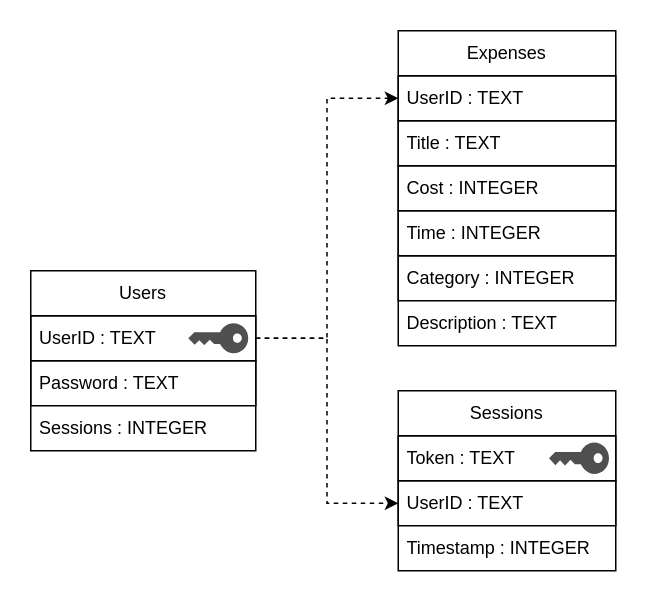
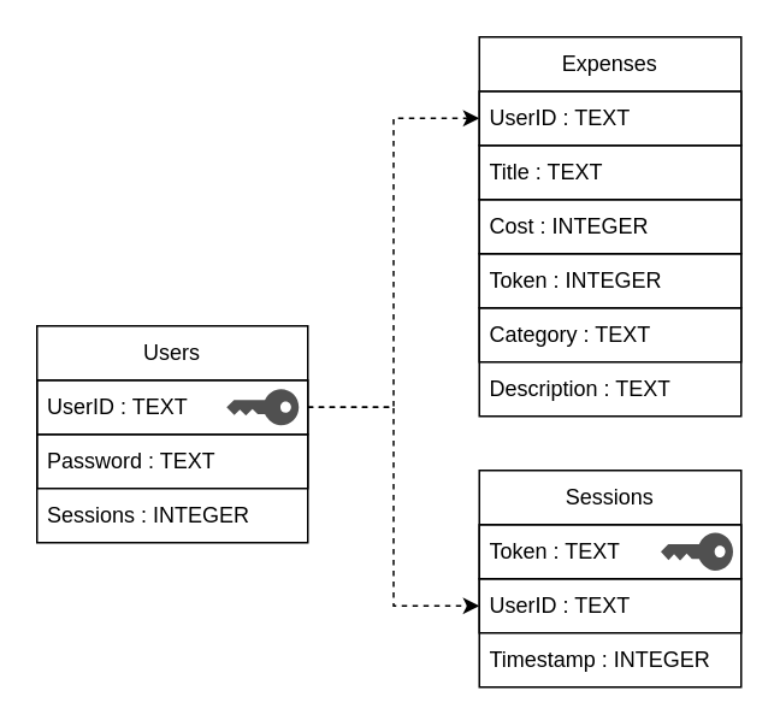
  <mxCell id="0" />
  <mxCell id="1" parent="0" />
  <mxCell id="2" value="Expenses" style="swimlane;fontStyle=0;childLayout=stackLayout;horizontal=1;startSize=30;horizontalStack=0;resizeParent=1;resizeParentMax=0;resizeLast=0;collapsible=1;marginBottom=0;whiteSpace=wrap;html=1;strokeColor=default;" vertex="1" parent="1"><mxGeometry x="265" y="20" width="145" height="210" as="geometry" /></mxCell>
  <mxCell id="3" value="UserID : TEXT" style="text;strokeColor=default;fillColor=none;align=left;verticalAlign=middle;spacingLeft=4;spacingRight=4;overflow=hidden;points=[[0,0.5],[1,0.5]];portConstraint=eastwest;rotatable=0;whiteSpace=wrap;html=1;" vertex="1" parent="2"><mxGeometry y="30" width="145" height="30" as="geometry" /></mxCell>
  <mxCell id="4" value="Title : TEXT" style="text;strokeColor=default;fillColor=none;align=left;verticalAlign=middle;spacingLeft=4;spacingRight=4;overflow=hidden;points=[[0,0.5],[1,0.5]];portConstraint=eastwest;rotatable=0;whiteSpace=wrap;html=1;" vertex="1" parent="2"><mxGeometry y="60" width="145" height="30" as="geometry" /></mxCell>
  <mxCell id="5" value="Cost : INTEGER" style="text;strokeColor=default;fillColor=none;align=left;verticalAlign=middle;spacingLeft=4;spacingRight=4;overflow=hidden;points=[[0,0.5],[1,0.5]];portConstraint=eastwest;rotatable=0;whiteSpace=wrap;html=1;" vertex="1" parent="2"><mxGeometry y="90" width="145" height="30" as="geometry" /></mxCell>
- <mxCell id="6" value="Time : INTEGER" style="text;strokeColor=default;fillColor=none;align=left;verticalAlign=middle;spacingLeft=4;spacingRight=4;overflow=hidden;points=[[0,0.5],[1,0.5]];portConstraint=eastwest;rotatable=0;whiteSpace=wrap;html=1;" vertex="1" parent="2"><mxGeometry y="120" width="145" height="30" as="geometry" /></mxCell>
- <mxCell id="7" value="Category : INTEGER" style="text;strokeColor=default;fillColor=none;align=left;verticalAlign=middle;spacingLeft=4;spacingRight=4;overflow=hidden;points=[[0,0.5],[1,0.5]];portConstraint=eastwest;rotatable=0;whiteSpace=wrap;html=1;" vertex="1" parent="2"><mxGeometry y="150" width="145" height="30" as="geometry" /></mxCell>
+ <mxCell id="6" value="Token : INTEGER" style="text;strokeColor=default;fillColor=none;align=left;verticalAlign=middle;spacingLeft=4;spacingRight=4;overflow=hidden;points=[[0,0.5],[1,0.5]];portConstraint=eastwest;rotatable=0;whiteSpace=wrap;html=1;" vertex="1" parent="2"><mxGeometry y="120" width="145" height="30" as="geometry" /></mxCell>
+ <mxCell id="7" value="Category : TEXT" style="text;strokeColor=default;fillColor=none;align=left;verticalAlign=middle;spacingLeft=4;spacingRight=4;overflow=hidden;points=[[0,0.5],[1,0.5]];portConstraint=eastwest;rotatable=0;whiteSpace=wrap;html=1;" vertex="1" parent="2"><mxGeometry y="150" width="145" height="30" as="geometry" /></mxCell>
  <mxCell id="8" value="Description : TEXT" style="text;strokeColor=none;fillColor=none;align=left;verticalAlign=middle;spacingLeft=4;spacingRight=4;overflow=hidden;points=[[0,0.5],[1,0.5]];portConstraint=eastwest;rotatable=0;whiteSpace=wrap;html=1;" vertex="1" parent="2"><mxGeometry y="180" width="145" height="30" as="geometry" /></mxCell>
  <mxCell id="9" value="&lt;div&gt;Users&lt;/div&gt;" style="swimlane;fontStyle=0;childLayout=stackLayout;horizontal=1;startSize=30;horizontalStack=0;resizeParent=1;resizeParentMax=0;resizeLast=0;collapsible=1;marginBottom=0;whiteSpace=wrap;html=1;" vertex="1" parent="1"><mxGeometry x="20" y="180" width="150" height="120" as="geometry" /></mxCell>
  <mxCell id="10" value="UserID : TEXT" style="text;strokeColor=default;fillColor=none;align=left;verticalAlign=middle;spacingLeft=4;spacingRight=4;overflow=hidden;points=[[0,0.5],[1,0.5]];portConstraint=eastwest;rotatable=0;whiteSpace=wrap;html=1;" vertex="1" parent="9"><mxGeometry y="30" width="150" height="30" as="geometry" /></mxCell>
  <mxCell id="11" value="Password : TEXT" style="text;strokeColor=default;fillColor=none;align=left;verticalAlign=middle;spacingLeft=4;spacingRight=4;overflow=hidden;points=[[0,0.5],[1,0.5]];portConstraint=eastwest;rotatable=0;whiteSpace=wrap;html=1;" vertex="1" parent="9"><mxGeometry y="60" width="150" height="30" as="geometry" /></mxCell>
  <mxCell id="12" value="Sessions : INTEGER" style="text;strokeColor=none;fillColor=none;align=left;verticalAlign=middle;spacingLeft=4;spacingRight=4;overflow=hidden;points=[[0,0.5],[1,0.5]];portConstraint=eastwest;rotatable=0;whiteSpace=wrap;html=1;" vertex="1" parent="9"><mxGeometry y="90" width="150" height="30" as="geometry" /></mxCell>
  <mxCell id="13" value="Sessions" style="swimlane;fontStyle=0;childLayout=stackLayout;horizontal=1;startSize=30;horizontalStack=0;resizeParent=1;resizeParentMax=0;resizeLast=0;collapsible=1;marginBottom=0;whiteSpace=wrap;html=1;" vertex="1" parent="1"><mxGeometry x="265" y="260" width="145" height="120" as="geometry" /></mxCell>
  <mxCell id="14" value="Token : TEXT" style="text;strokeColor=default;fillColor=none;align=left;verticalAlign=middle;spacingLeft=4;spacingRight=4;overflow=hidden;points=[[0,0.5],[1,0.5]];portConstraint=eastwest;rotatable=0;whiteSpace=wrap;html=1;" vertex="1" parent="13"><mxGeometry y="30" width="145" height="30" as="geometry" /></mxCell>
  <mxCell id="15" value="&lt;div&gt;UserID : TEXT&lt;/div&gt;" style="text;strokeColor=default;fillColor=none;align=left;verticalAlign=middle;spacingLeft=4;spacingRight=4;overflow=hidden;points=[[0,0.5],[1,0.5]];portConstraint=eastwest;rotatable=0;whiteSpace=wrap;html=1;" vertex="1" parent="13"><mxGeometry y="60" width="145" height="30" as="geometry" /></mxCell>
  <mxCell id="16" value="Timestamp : INTEGER" style="text;strokeColor=none;fillColor=none;align=left;verticalAlign=middle;spacingLeft=4;spacingRight=4;overflow=hidden;points=[[0,0.5],[1,0.5]];portConstraint=eastwest;rotatable=0;whiteSpace=wrap;html=1;" vertex="1" parent="13"><mxGeometry y="90" width="145" height="30" as="geometry" /></mxCell>
  <mxCell id="17" style="edgeStyle=orthogonalEdgeStyle;rounded=0;orthogonalLoop=1;jettySize=auto;html=1;exitX=1;exitY=0.5;exitDx=0;exitDy=0;entryX=0;entryY=0.5;entryDx=0;entryDy=0;dashed=1;" edge="1" parent="1" source="10" target="15"><mxGeometry relative="1" as="geometry" /></mxCell>
  <mxCell id="18" style="edgeStyle=orthogonalEdgeStyle;rounded=0;orthogonalLoop=1;jettySize=auto;html=1;exitX=1;exitY=0.5;exitDx=0;exitDy=0;entryX=0;entryY=0.5;entryDx=0;entryDy=0;dashed=1;" edge="1" parent="1" source="10" target="3"><mxGeometry relative="1" as="geometry" /></mxCell>
  <mxCell id="19" value="" style="sketch=0;pointerEvents=1;shadow=0;dashed=0;html=1;strokeColor=none;fillColor=#505050;labelPosition=center;verticalLabelPosition=bottom;verticalAlign=top;outlineConnect=0;align=center;shape=mxgraph.office.security.key_permissions;rotation=90;" vertex="1" parent="1"><mxGeometry x="135" y="205" width="20" height="40" as="geometry" /></mxCell>
  <mxCell id="20" value="" style="sketch=0;pointerEvents=1;shadow=0;dashed=0;html=1;strokeColor=none;fillColor=#505050;labelPosition=center;verticalLabelPosition=bottom;verticalAlign=top;outlineConnect=0;align=center;shape=mxgraph.office.security.key_permissions;rotation=90;" vertex="1" parent="1"><mxGeometry x="375" y="285" width="21" height="40" as="geometry" /></mxCell>
